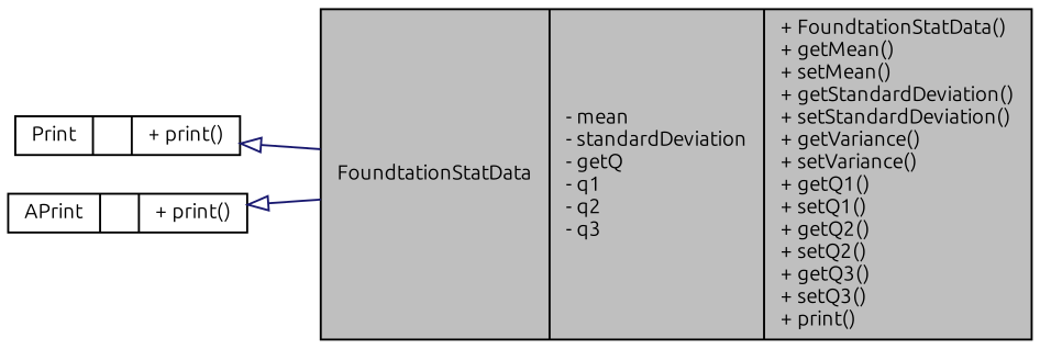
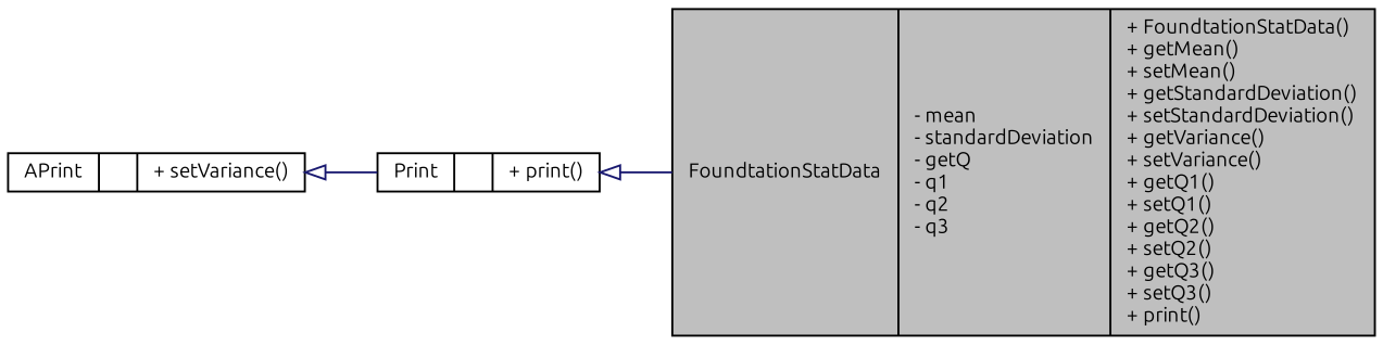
  digraph {
    fontname=Ubuntu
    rankdir=LR
    node [color=black fillcolor=white fontname=Ubuntu fontsize=10 shape=record style=filled]
    edge [arrowtail=onormal color=midnightblue dir=back fontname=Ubuntu fontsize=10 labelfontname=Helvetica labelfontsize=10 style=solid]
    n1 [fillcolor=grey75 fontcolor=black height=0.2 label="{FoundtationStatData\n|- mean\l- standardDeviation\l- getQ\l- q1\l- q2\l- q3\l|+ FoundtationStatData()\l+ getMean()\l+ setMean()\l+ getStandardDeviation()\l+ setStandardDeviation()\l+ getVariance()\l+ setVariance()\l+ getQ1()\l+ setQ1()\l+ getQ2()\l+ setQ2()\l+ getQ3()\l+ setQ3()\l+ print()\l}" width=0.4]
    n2 [height=0.2 label="{Print\n||+ print()\l}" width=0.4]
-   n3 [height=0.2 label="{APrint\n||+ print()\l}" width=0.4]
+   n3 [height=0.2 label="{APrint\n||+ setVariance()\l}" width=0.4]
    n2 -> n1
-   n3 -> n1
+   n3 -> n2
  }
